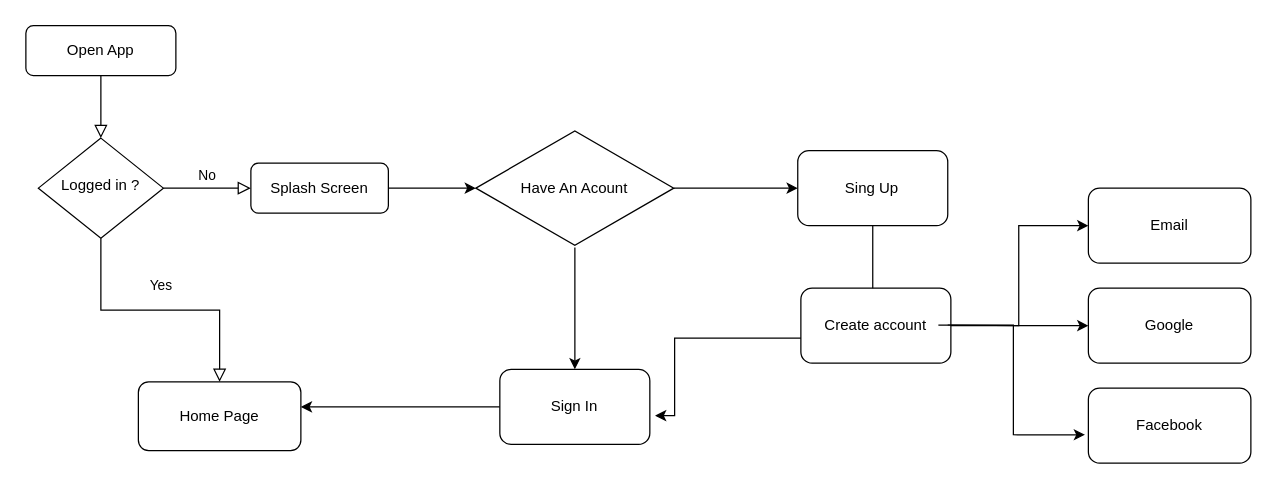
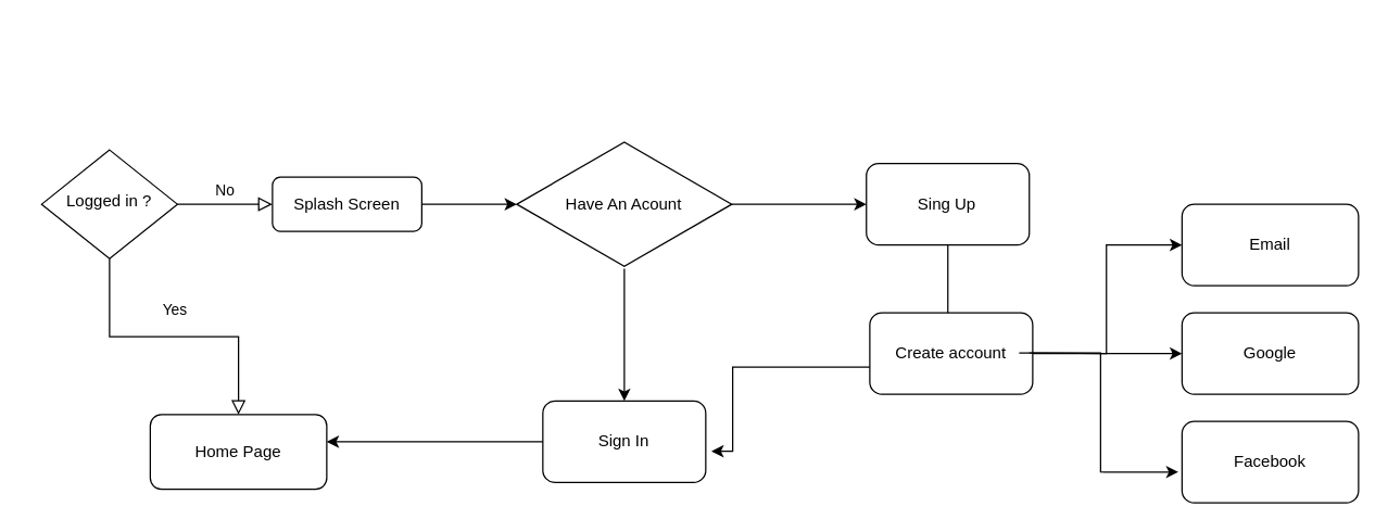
  <mxCell id="0" />
  <mxCell id="1" parent="0" />
- <mxCell id="2" value="" style="rounded=0;html=1;jettySize=auto;orthogonalLoop=1;fontSize=11;endArrow=block;endFill=0;endSize=8;strokeWidth=1;shadow=0;labelBackgroundColor=none;edgeStyle=orthogonalEdgeStyle;" parent="1" source="3" target="6" edge="1"><mxGeometry relative="1" as="geometry" /></mxCell>
- <mxCell id="3" value="Open App" style="rounded=1;whiteSpace=wrap;html=1;fontSize=12;glass=0;strokeWidth=1;shadow=0;" parent="1" vertex="1"><mxGeometry x="20" y="20" width="120" height="40" as="geometry" /></mxCell>
  <mxCell id="4" value="Yes" style="rounded=0;html=1;jettySize=auto;orthogonalLoop=1;fontSize=11;endArrow=block;endFill=0;endSize=8;strokeWidth=1;shadow=0;labelBackgroundColor=none;edgeStyle=orthogonalEdgeStyle;entryX=0.5;entryY=0;entryDx=0;entryDy=0;" parent="1" source="6" target="9" edge="1"><mxGeometry y="20" relative="1" as="geometry"><mxPoint as="offset" /><mxPoint x="80" y="230" as="targetPoint" /></mxGeometry></mxCell>
  <mxCell id="5" value="No" style="edgeStyle=orthogonalEdgeStyle;rounded=0;html=1;jettySize=auto;orthogonalLoop=1;fontSize=11;endArrow=block;endFill=0;endSize=8;strokeWidth=1;shadow=0;labelBackgroundColor=none;" parent="1" source="6" target="8" edge="1"><mxGeometry y="10" relative="1" as="geometry"><mxPoint as="offset" /></mxGeometry></mxCell>
  <mxCell id="6" value="Logged in ?" style="rhombus;whiteSpace=wrap;html=1;shadow=0;fontFamily=Helvetica;fontSize=12;align=center;strokeWidth=1;spacing=6;spacingTop=-4;" parent="1" vertex="1"><mxGeometry x="30" y="110" width="100" height="80" as="geometry" /></mxCell>
  <mxCell id="7" style="edgeStyle=orthogonalEdgeStyle;rounded=0;orthogonalLoop=1;jettySize=auto;html=1;" edge="1" parent="1" source="8"><mxGeometry relative="1" as="geometry"><mxPoint x="380" y="150" as="targetPoint" /></mxGeometry></mxCell>
  <mxCell id="8" value="Splash Screen" style="rounded=1;whiteSpace=wrap;html=1;fontSize=12;glass=0;strokeWidth=1;shadow=0;" parent="1" vertex="1"><mxGeometry x="200" y="130" width="110" height="40" as="geometry" /></mxCell>
  <mxCell id="9" value="Home Page" style="rounded=1;whiteSpace=wrap;html=1;fontSize=12;glass=0;strokeWidth=1;shadow=0;" parent="1" vertex="1"><mxGeometry x="110" y="305" width="130" height="55" as="geometry" /></mxCell>
  <mxCell id="10" value="" style="edgeStyle=orthogonalEdgeStyle;rounded=0;orthogonalLoop=1;jettySize=auto;html=1;" edge="1" parent="1" source="12" target="14"><mxGeometry relative="1" as="geometry" /></mxCell>
  <mxCell id="11" value="" style="edgeStyle=orthogonalEdgeStyle;rounded=0;orthogonalLoop=1;jettySize=auto;html=1;" edge="1" parent="1" source="12" target="16"><mxGeometry relative="1" as="geometry" /></mxCell>
  <mxCell id="12" value="Have An Acount" style="html=1;whiteSpace=wrap;aspect=fixed;shape=isoRectangle;" vertex="1" parent="1"><mxGeometry x="380" y="102.5" width="158.33" height="95" as="geometry" /></mxCell>
  <mxCell id="13" style="edgeStyle=orthogonalEdgeStyle;rounded=0;orthogonalLoop=1;jettySize=auto;html=1;" edge="1" parent="1" source="14"><mxGeometry relative="1" as="geometry"><mxPoint x="240" y="325" as="targetPoint" /></mxGeometry></mxCell>
  <mxCell id="14" value="Sign In" style="rounded=1;whiteSpace=wrap;html=1;" vertex="1" parent="1"><mxGeometry x="399.165" y="295" width="120" height="60" as="geometry" /></mxCell>
  <mxCell id="15" style="edgeStyle=orthogonalEdgeStyle;rounded=0;orthogonalLoop=1;jettySize=auto;html=1;" edge="1" parent="1" source="16"><mxGeometry relative="1" as="geometry"><mxPoint x="697.495" y="260" as="targetPoint" /></mxGeometry></mxCell>
  <mxCell id="16" value="Sing Up" style="rounded=1;whiteSpace=wrap;html=1;" vertex="1" parent="1"><mxGeometry x="637.495" y="120" width="120" height="60" as="geometry" /></mxCell>
  <mxCell id="17" value="" style="edgeStyle=orthogonalEdgeStyle;rounded=0;orthogonalLoop=1;jettySize=auto;html=1;" edge="1" parent="1" source="19" target="20"><mxGeometry relative="1" as="geometry" /></mxCell>
  <mxCell id="18" style="edgeStyle=orthogonalEdgeStyle;rounded=0;orthogonalLoop=1;jettySize=auto;html=1;entryX=1.035;entryY=0.617;entryDx=0;entryDy=0;entryPerimeter=0;" edge="1" parent="1" target="14"><mxGeometry relative="1" as="geometry"><mxPoint x="538.33" y="340" as="targetPoint" /><mxPoint x="658.33" y="270" as="sourcePoint" /><Array as="points"><mxPoint x="539" y="270" /><mxPoint x="539" y="332" /></Array></mxGeometry></mxCell>
  <mxCell id="19" value="Create account" style="rounded=1;whiteSpace=wrap;html=1;" vertex="1" parent="1"><mxGeometry x="640" y="230" width="120" height="60" as="geometry" /></mxCell>
  <mxCell id="20" value="Google" style="whiteSpace=wrap;html=1;rounded=1;" vertex="1" parent="1"><mxGeometry x="870" y="230" width="130" height="60" as="geometry" /></mxCell>
  <mxCell id="21" value="Facebook" style="whiteSpace=wrap;html=1;rounded=1;" vertex="1" parent="1"><mxGeometry x="870" y="310" width="130" height="60" as="geometry" /></mxCell>
  <mxCell id="22" value="Email" style="whiteSpace=wrap;html=1;rounded=1;" vertex="1" parent="1"><mxGeometry x="870" y="150" width="130" height="60" as="geometry" /></mxCell>
  <mxCell id="23" value="" style="edgeStyle=orthogonalEdgeStyle;rounded=0;orthogonalLoop=1;jettySize=auto;html=1;entryX=0;entryY=0.5;entryDx=0;entryDy=0;" edge="1" parent="1" target="22"><mxGeometry relative="1" as="geometry"><mxPoint x="757.49" y="259.5" as="sourcePoint" /><mxPoint x="867.49" y="259.5" as="targetPoint" /></mxGeometry></mxCell>
  <mxCell id="24" value="" style="edgeStyle=orthogonalEdgeStyle;rounded=0;orthogonalLoop=1;jettySize=auto;html=1;entryX=-0.021;entryY=0.622;entryDx=0;entryDy=0;entryPerimeter=0;" edge="1" parent="1" target="21"><mxGeometry relative="1" as="geometry"><mxPoint x="750" y="259.5" as="sourcePoint" /><mxPoint x="860" y="259.5" as="targetPoint" /><Array as="points"><mxPoint x="810" y="260" /><mxPoint x="810" y="347" /></Array></mxGeometry></mxCell>
